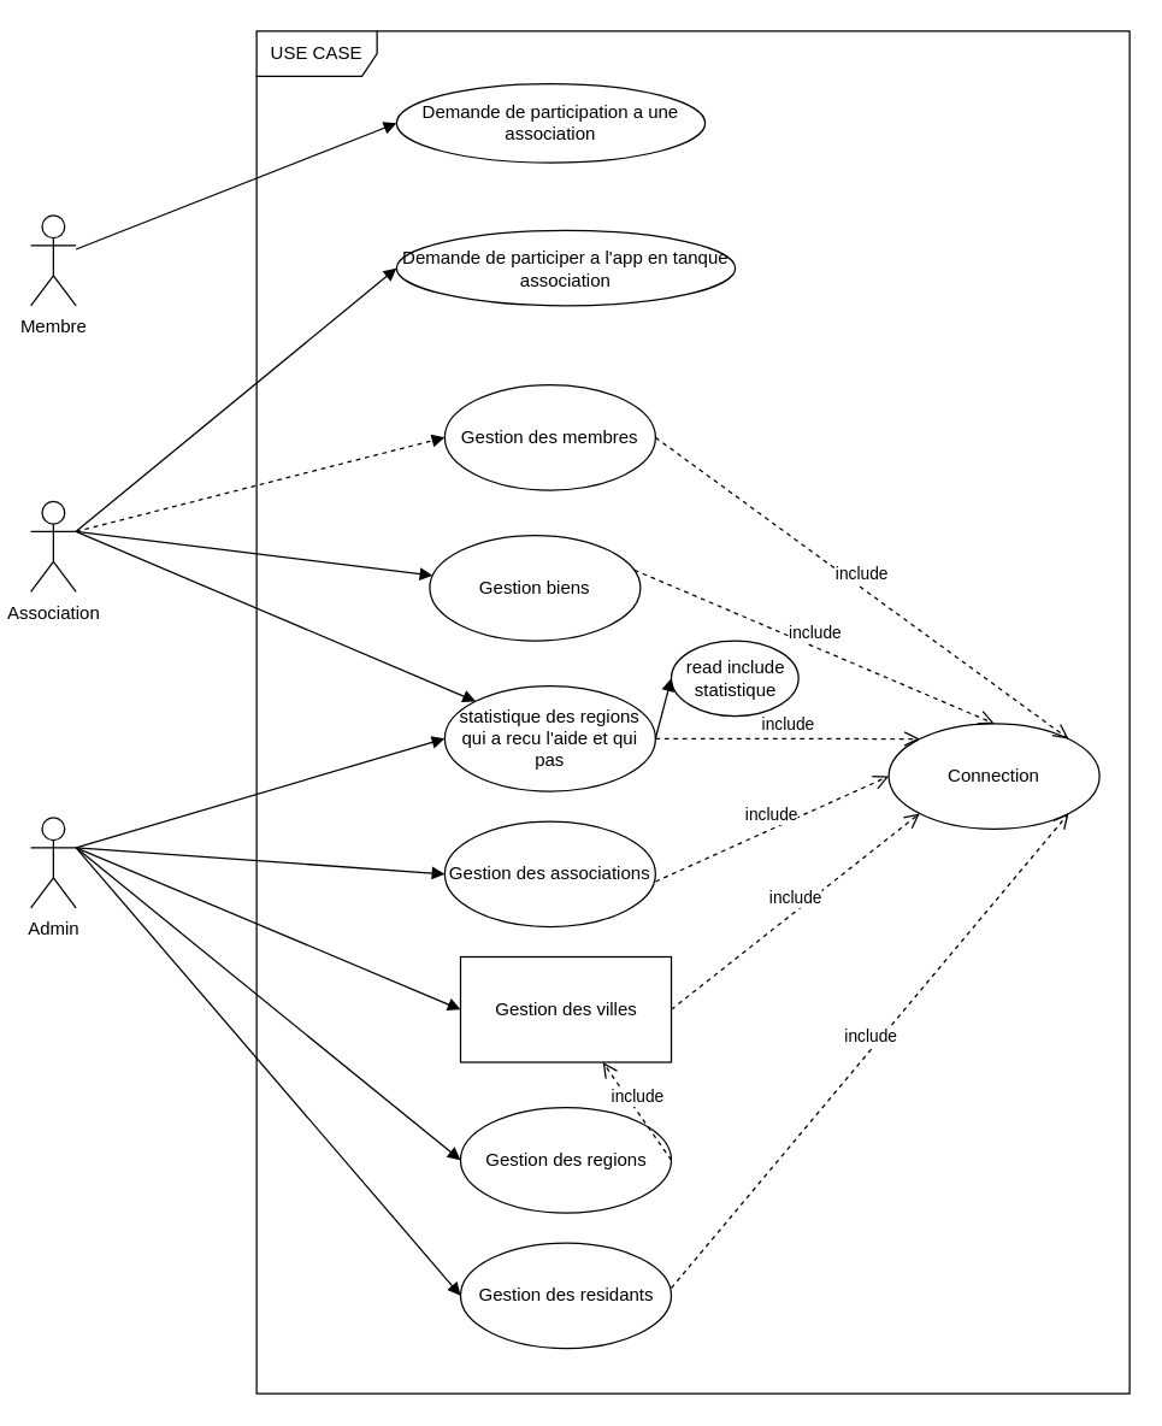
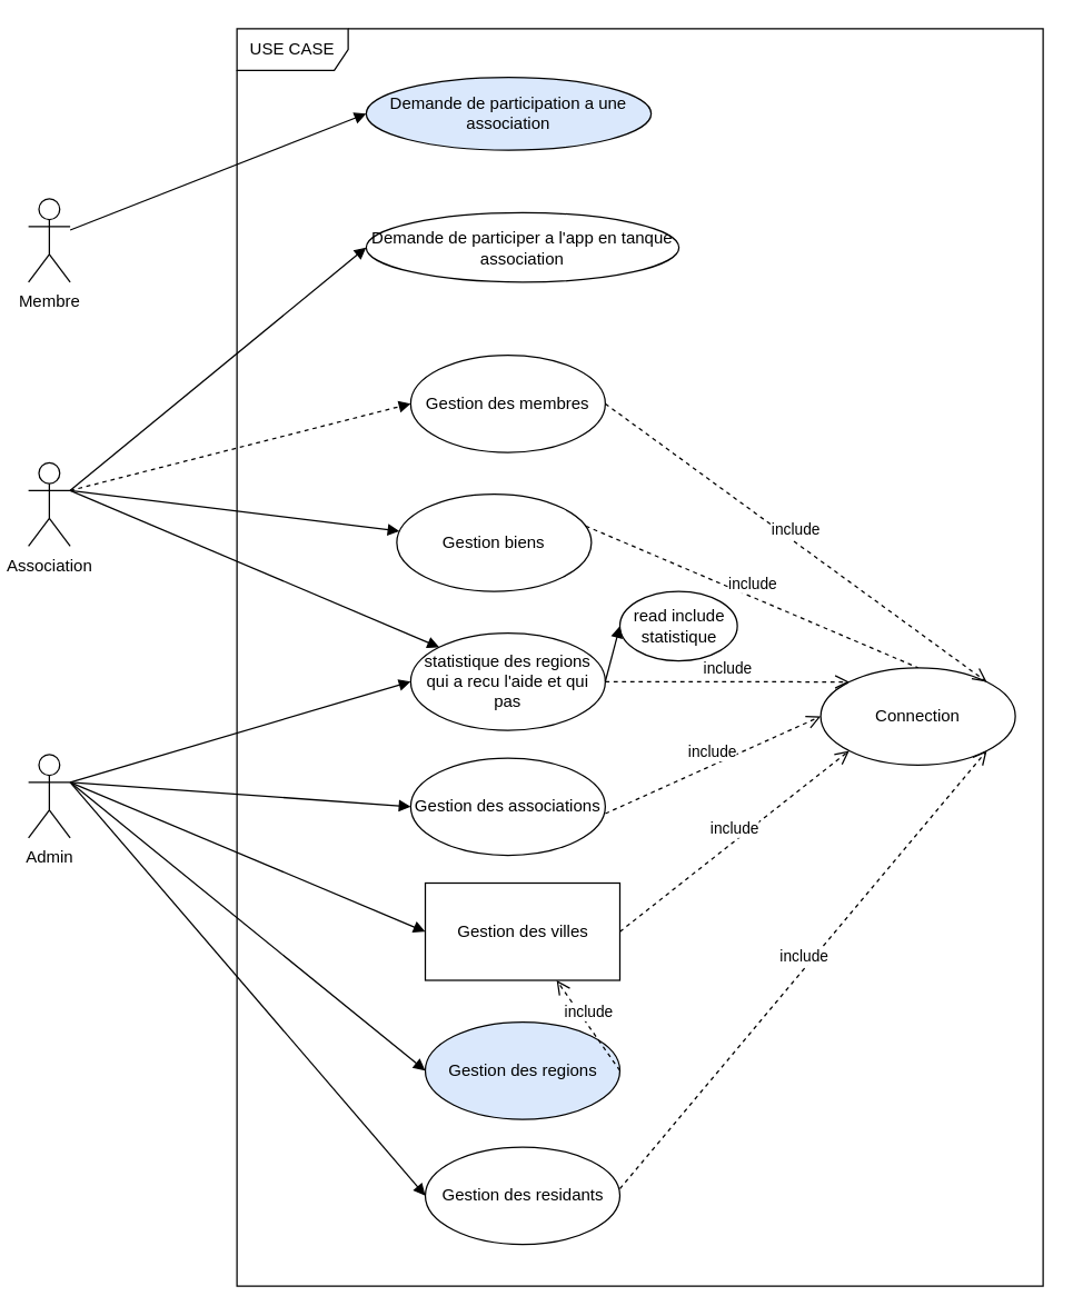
  <mxCell id="0" />
  <mxCell id="1" parent="0" />
  <mxCell id="2" value="Association" style="shape=umlActor;verticalLabelPosition=bottom;verticalAlign=top;html=1;" vertex="1" parent="1"><mxGeometry x="20" y="332.5" width="30" height="60" as="geometry" /></mxCell>
  <mxCell id="3" value="Admin" style="shape=umlActor;verticalLabelPosition=bottom;verticalAlign=top;html=1;" vertex="1" parent="1"><mxGeometry x="20" y="542.5" width="30" height="60" as="geometry" /></mxCell>
  <mxCell id="4" value="Membre" style="shape=umlActor;verticalLabelPosition=bottom;verticalAlign=top;html=1;" vertex="1" parent="1"><mxGeometry x="20" y="142.5" width="30" height="60" as="geometry" /></mxCell>
  <mxCell id="5" value="USE CASE" style="shape=umlFrame;whiteSpace=wrap;html=1;width=80;height=30;" vertex="1" parent="1"><mxGeometry x="170" y="20" width="580" height="905" as="geometry" /></mxCell>
- <mxCell id="6" value="Demande de participation a une association" style="ellipse;whiteSpace=wrap;html=1;" vertex="1" parent="1"><mxGeometry x="263" y="55" width="205" height="52.5" as="geometry" /></mxCell>
+ <mxCell id="6" value="Demande de participation a une association" style="ellipse;whiteSpace=wrap;html=1;fillColor=#dae8fc;" vertex="1" parent="1"><mxGeometry x="263" y="55" width="205" height="52.5" as="geometry" /></mxCell>
  <mxCell id="7" value="Gestion des membres" style="ellipse;whiteSpace=wrap;html=1;" vertex="1" parent="1"><mxGeometry x="295" y="255" width="140" height="70" as="geometry" /></mxCell>
  <mxCell id="8" value="Demande de participer a l'app en tanque association" style="ellipse;whiteSpace=wrap;html=1;" vertex="1" parent="1"><mxGeometry x="263" y="152.5" width="225" height="50" as="geometry" /></mxCell>
  <mxCell id="9" value="Gestion biens" style="ellipse;whiteSpace=wrap;html=1;" vertex="1" parent="1"><mxGeometry x="285" y="355" width="140" height="70" as="geometry" /></mxCell>
  <mxCell id="10" value="statistique des regions qui a recu l'aide et qui pas" style="ellipse;whiteSpace=wrap;html=1;" vertex="1" parent="1"><mxGeometry x="295" y="455" width="140" height="70" as="geometry" /></mxCell>
  <mxCell id="11" value="Gestion des associations" style="ellipse;whiteSpace=wrap;html=1;" vertex="1" parent="1"><mxGeometry x="295" y="545" width="140" height="70" as="geometry" /></mxCell>
- <mxCell id="12" value="Gestion des regions" style="ellipse;whiteSpace=wrap;html=1;" vertex="1" parent="1"><mxGeometry x="305.5" y="735" width="140" height="70" as="geometry" /></mxCell>
+ <mxCell id="12" value="Gestion des regions" style="ellipse;whiteSpace=wrap;html=1;fillColor=#dae8fc;" vertex="1" parent="1"><mxGeometry x="305.5" y="735" width="140" height="70" as="geometry" /></mxCell>
  <mxCell id="13" value="Gestion des villes" style="whiteSpace=wrap;html=1;rounded=0;" vertex="1" parent="1"><mxGeometry x="305.5" y="635" width="140" height="70" as="geometry" /></mxCell>
  <mxCell id="14" value="Gestion des residants" style="ellipse;whiteSpace=wrap;html=1;" vertex="1" parent="1"><mxGeometry x="305.5" y="825" width="140" height="70" as="geometry" /></mxCell>
  <mxCell id="15" value="" style="html=1;verticalAlign=bottom;endArrow=block;entryX=0;entryY=0.5;entryDx=0;entryDy=0;" edge="1" parent="1" target="6"><mxGeometry width="80" relative="1" as="geometry"><mxPoint x="50" y="165" as="sourcePoint" /><mxPoint x="130" y="165" as="targetPoint" /></mxGeometry></mxCell>
  <mxCell id="16" value="" style="html=1;verticalAlign=bottom;endArrow=block;entryX=0;entryY=0.5;entryDx=0;entryDy=0;exitX=1;exitY=0.333;exitDx=0;exitDy=0;exitPerimeter=0;" edge="1" parent="1" source="2" target="8"><mxGeometry width="80" relative="1" as="geometry"><mxPoint x="50" y="355" as="sourcePoint" /><mxPoint x="263" y="271.25" as="targetPoint" /></mxGeometry></mxCell>
  <mxCell id="17" value="" style="html=1;verticalAlign=bottom;endArrow=block;entryX=0;entryY=0.5;entryDx=0;entryDy=0;exitX=1;exitY=0.333;exitDx=0;exitDy=0;exitPerimeter=0;dashed=1;" edge="1" parent="1" source="2" target="7"><mxGeometry width="80" relative="1" as="geometry"><mxPoint x="60" y="365" as="sourcePoint" /><mxPoint x="273" y="187.5" as="targetPoint" /></mxGeometry></mxCell>
  <mxCell id="18" value="" style="html=1;verticalAlign=bottom;endArrow=block;exitX=1;exitY=0.333;exitDx=0;exitDy=0;exitPerimeter=0;" edge="1" parent="1" source="2" target="9"><mxGeometry width="80" relative="1" as="geometry"><mxPoint x="70" y="375" as="sourcePoint" /><mxPoint x="305" y="300" as="targetPoint" /></mxGeometry></mxCell>
  <mxCell id="19" value="" style="html=1;verticalAlign=bottom;endArrow=block;entryX=0;entryY=0;entryDx=0;entryDy=0;exitX=1;exitY=0.333;exitDx=0;exitDy=0;exitPerimeter=0;" edge="1" parent="1" source="2" target="10"><mxGeometry width="80" relative="1" as="geometry"><mxPoint x="80" y="385" as="sourcePoint" /><mxPoint x="305.32" y="396.655" as="targetPoint" /></mxGeometry></mxCell>
  <mxCell id="20" value="" style="html=1;verticalAlign=bottom;endArrow=block;entryX=0;entryY=0.5;entryDx=0;entryDy=0;exitX=1;exitY=0.333;exitDx=0;exitDy=0;exitPerimeter=0;" edge="1" parent="1" source="3" target="10"><mxGeometry width="80" relative="1" as="geometry"><mxPoint x="50" y="565" as="sourcePoint" /><mxPoint x="265" y="670" as="targetPoint" /></mxGeometry></mxCell>
  <mxCell id="21" value="" style="html=1;verticalAlign=bottom;endArrow=block;entryX=0;entryY=0.5;entryDx=0;entryDy=0;exitX=1;exitY=0.333;exitDx=0;exitDy=0;exitPerimeter=0;" edge="1" parent="1" source="3" target="11"><mxGeometry width="80" relative="1" as="geometry"><mxPoint x="60" y="575" as="sourcePoint" /><mxPoint x="305" y="500" as="targetPoint" /></mxGeometry></mxCell>
  <mxCell id="22" value="" style="html=1;verticalAlign=bottom;endArrow=block;entryX=0;entryY=0.5;entryDx=0;entryDy=0;exitX=1;exitY=0.333;exitDx=0;exitDy=0;exitPerimeter=0;" edge="1" parent="1" source="3" target="13"><mxGeometry width="80" relative="1" as="geometry"><mxPoint x="70" y="585" as="sourcePoint" /><mxPoint x="315" y="510" as="targetPoint" /></mxGeometry></mxCell>
  <mxCell id="23" value="" style="html=1;verticalAlign=bottom;endArrow=block;entryX=0;entryY=0.5;entryDx=0;entryDy=0;exitX=1;exitY=0.333;exitDx=0;exitDy=0;exitPerimeter=0;" edge="1" parent="1" source="3" target="12"><mxGeometry width="80" relative="1" as="geometry"><mxPoint x="80" y="595" as="sourcePoint" /><mxPoint x="325" y="520" as="targetPoint" /></mxGeometry></mxCell>
  <mxCell id="24" value="" style="html=1;verticalAlign=bottom;endArrow=block;entryX=0;entryY=0.5;entryDx=0;entryDy=0;exitX=1;exitY=0.333;exitDx=0;exitDy=0;exitPerimeter=0;" edge="1" parent="1" source="3" target="14"><mxGeometry width="80" relative="1" as="geometry"><mxPoint x="90" y="605" as="sourcePoint" /><mxPoint x="335" y="530" as="targetPoint" /></mxGeometry></mxCell>
  <mxCell id="25" value="Connection" style="ellipse;whiteSpace=wrap;html=1;" vertex="1" parent="1"><mxGeometry x="590" y="480" width="140" height="70" as="geometry" /></mxCell>
  <mxCell id="26" value="read include statistique" style="ellipse;whiteSpace=wrap;html=1;" vertex="1" parent="1"><mxGeometry x="445.5" y="425" width="84.5" height="50" as="geometry" /></mxCell>
  <mxCell id="27" value="" style="html=1;verticalAlign=bottom;endArrow=block;entryX=0;entryY=0.5;entryDx=0;entryDy=0;exitX=1;exitY=0.5;exitDx=0;exitDy=0;" edge="1" parent="1" source="10" target="26"><mxGeometry width="80" relative="1" as="geometry"><mxPoint x="390" y="375" as="sourcePoint" /><mxPoint x="655.081" y="487.964" as="targetPoint" /></mxGeometry></mxCell>
  <mxCell id="28" value="include" style="html=1;verticalAlign=bottom;endArrow=open;dashed=1;endSize=8;exitX=1;exitY=0.5;exitDx=0;exitDy=0;entryX=1;entryY=0;entryDx=0;entryDy=0;" edge="1" parent="1" source="7" target="25"><mxGeometry relative="1" as="geometry"><mxPoint x="400" y="555" as="sourcePoint" /><mxPoint x="320" y="555" as="targetPoint" /></mxGeometry></mxCell>
- <mxCell id="29" value="include" style="html=1;verticalAlign=bottom;endArrow=open;dashed=1;endSize=8;exitX=0.971;exitY=0.329;exitDx=0;exitDy=0;entryX=0.5;entryY=0;entryDx=0;entryDy=0;exitPerimeter=0;" edge="1" parent="1" source="9" target="25"><mxGeometry relative="1" as="geometry"><mxPoint x="435" y="385" as="sourcePoint" /><mxPoint x="709.919" y="585.464" as="targetPoint" /></mxGeometry></mxCell>
+ <mxCell id="29" value="include" style="html=1;verticalAlign=bottom;endArrow=none;dashed=1;endSize=8;exitX=0.971;exitY=0.329;exitDx=0;exitDy=0;entryX=0.5;entryY=0;entryDx=0;entryDy=0;exitPerimeter=0;" edge="1" parent="1" source="9" target="25"><mxGeometry relative="1" as="geometry"><mxPoint x="435" y="385" as="sourcePoint" /><mxPoint x="709.919" y="585.464" as="targetPoint" /></mxGeometry></mxCell>
  <mxCell id="30" value="include" style="html=1;verticalAlign=bottom;endArrow=open;dashed=1;endSize=8;exitX=1;exitY=0.5;exitDx=0;exitDy=0;entryX=0;entryY=0.5;entryDx=0;entryDy=0;" edge="1" parent="1" target="25"><mxGeometry relative="1" as="geometry"><mxPoint x="435" y="585" as="sourcePoint" /><mxPoint x="660" y="680" as="targetPoint" /></mxGeometry></mxCell>
  <mxCell id="31" value="include" style="html=1;verticalAlign=bottom;endArrow=open;dashed=1;endSize=8;exitX=1;exitY=0.5;exitDx=0;exitDy=0;entryX=0;entryY=1;entryDx=0;entryDy=0;" edge="1" parent="1" source="13" target="25"><mxGeometry relative="1" as="geometry"><mxPoint x="445.5" y="672.5" as="sourcePoint" /><mxPoint x="600.5" y="602.5" as="targetPoint" /></mxGeometry></mxCell>
  <mxCell id="32" value="include" style="html=1;verticalAlign=bottom;endArrow=open;dashed=1;endSize=8;exitX=1;exitY=0.5;exitDx=0;exitDy=0;" edge="1" parent="1" source="12" target="13"><mxGeometry relative="1" as="geometry"><mxPoint x="468" y="765.46" as="sourcePoint" /><mxPoint x="632.581" y="634.996" as="targetPoint" /></mxGeometry></mxCell>
  <mxCell id="33" value="include" style="html=1;verticalAlign=bottom;endArrow=open;dashed=1;endSize=8;exitX=1;exitY=0.5;exitDx=0;exitDy=0;entryX=1;entryY=1;entryDx=0;entryDy=0;" edge="1" parent="1" target="25"><mxGeometry relative="1" as="geometry"><mxPoint x="445.5" y="855" as="sourcePoint" /><mxPoint x="660" y="635" as="targetPoint" /></mxGeometry></mxCell>
  <mxCell id="34" value="include" style="html=1;verticalAlign=bottom;endArrow=open;dashed=1;endSize=8;exitX=1;exitY=0.5;exitDx=0;exitDy=0;entryX=0;entryY=0;entryDx=0;entryDy=0;" edge="1" parent="1" source="10" target="25"><mxGeometry relative="1" as="geometry"><mxPoint x="445" y="595" as="sourcePoint" /><mxPoint x="600" y="525" as="targetPoint" /></mxGeometry></mxCell>
